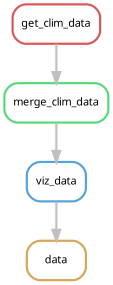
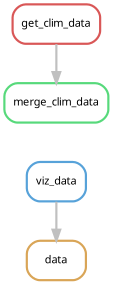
  digraph {
    bgcolor=white
    node [fontname=sans fontsize=10 penwidth=2 shape=box style=rounded]
    edge [color=grey penwidth=2]
    n1 [color="0.10 0.6 0.85" label=data]
    n2 [color="0.57 0.6 0.85" label=viz_data]
    n3 [color="0.00 0.6 0.85" label=get_clim_data]
    n4 [color="0.38 0.6 0.85" label=merge_clim_data]
    n2 -> n1
    n3 -> n4
-   n4 -> n2
  }
